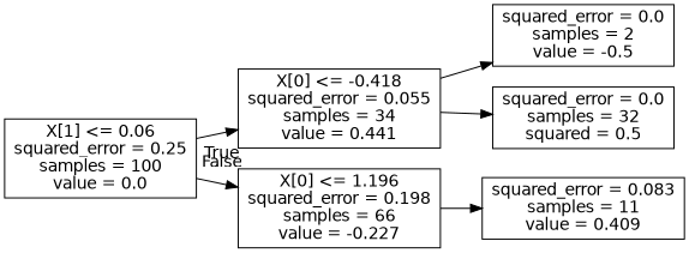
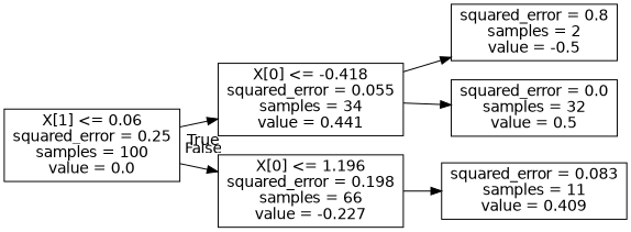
  digraph {
    rankdir=LR
    node [fontname=helvetica shape=box]
    edge [fontname=helvetica]
    n1 [label="X[1] <= 0.06\nsquared_error = 0.25\nsamples = 100\nvalue = 0.0"]
    n2 [label="X[0] <= -0.418\nsquared_error = 0.055\nsamples = 34\nvalue = 0.441"]
    n3 [label="X[0] <= 1.196\nsquared_error = 0.198\nsamples = 66\nvalue = -0.227"]
-   n4 [label="squared_error = 0.0\nsamples = 2\nvalue = -0.5"]
-   n5 [label="squared_error = 0.0\nsamples = 32\nsquared = 0.5"]
+   n4 [label="squared_error = 0.8\nsamples = 2\nvalue = -0.5"]
+   n5 [label="squared_error = 0.0\nsamples = 32\nvalue = 0.5"]
    n6 [label="squared_error = 0.083\nsamples = 11\nvalue = 0.409"]
    n1 -> n2 [headlabel=True labelangle=45 labeldistance=2.5]
    n1 -> n3 [headlabel=False labelangle=-45 labeldistance=2.5]
    n2 -> n4
    n2 -> n5
    n3 -> n6
  }
